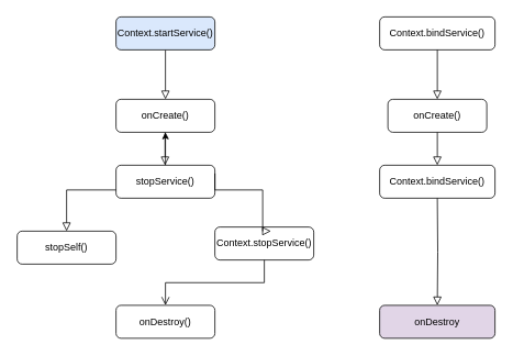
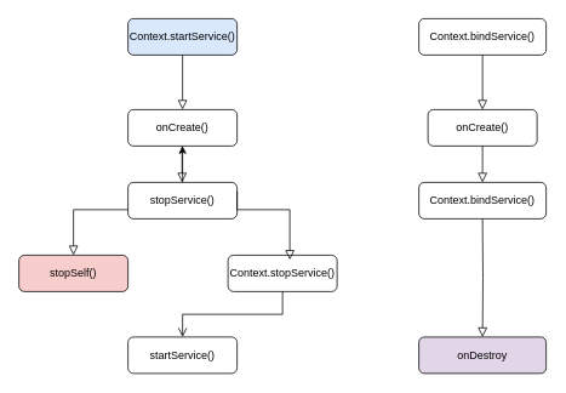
  <mxCell id="0" />
  <mxCell id="1" parent="0" />
  <mxCell id="2" value="" style="rounded=0;html=1;jettySize=auto;orthogonalLoop=1;fontSize=11;endArrow=block;endFill=0;endSize=8;strokeWidth=1;shadow=0;labelBackgroundColor=none;edgeStyle=orthogonalEdgeStyle;entryX=0.5;entryY=0;entryDx=0;entryDy=0;" parent="1" source="3" target="7" edge="1"><mxGeometry relative="1" as="geometry"><mxPoint x="200" y="110" as="targetPoint" /></mxGeometry></mxCell>
  <mxCell id="3" value="Context.startService()" style="rounded=1;whiteSpace=wrap;html=1;fontSize=12;glass=0;strokeWidth=1;shadow=0;fillColor=#dae8fc;" parent="1" vertex="1"><mxGeometry x="140" y="20" width="120" height="40" as="geometry" /></mxCell>
  <mxCell id="4" value="" style="edgeStyle=orthogonalEdgeStyle;rounded=0;orthogonalLoop=1;jettySize=auto;html=1;" edge="1" parent="1" source="5" target="7"><mxGeometry relative="1" as="geometry" /></mxCell>
  <mxCell id="5" value="stopService()" style="rounded=1;whiteSpace=wrap;html=1;fontSize=12;glass=0;strokeWidth=1;shadow=0;" parent="1" vertex="1"><mxGeometry x="140" y="200" width="120" height="40" as="geometry" /></mxCell>
  <mxCell id="6" value="" style="rounded=0;html=1;jettySize=auto;orthogonalLoop=1;fontSize=11;endArrow=block;endFill=0;endSize=8;strokeWidth=1;shadow=0;labelBackgroundColor=none;edgeStyle=orthogonalEdgeStyle;" edge="1" parent="1"><mxGeometry relative="1" as="geometry"><mxPoint x="199.5" y="150" as="sourcePoint" /><mxPoint x="199.5" y="200" as="targetPoint" /></mxGeometry></mxCell>
  <mxCell id="7" value="onCreate()" style="rounded=1;whiteSpace=wrap;html=1;fontSize=12;glass=0;strokeWidth=1;shadow=0;" vertex="1" parent="1"><mxGeometry x="140" y="120" width="120" height="40" as="geometry" /></mxCell>
- <mxCell id="8" value="stopSelf()" style="rounded=1;whiteSpace=wrap;html=1;fontSize=12;glass=0;strokeWidth=1;shadow=0;" vertex="1" parent="1"><mxGeometry x="20" y="280" width="120" height="40" as="geometry" /></mxCell>
- <mxCell id="9" value="Context.stopService()" style="rounded=1;whiteSpace=wrap;html=1;fontSize=12;glass=0;strokeWidth=1;shadow=0;" vertex="1" parent="1"><mxGeometry x="260" y="275" width="120" height="40" as="geometry" /></mxCell>
+ <mxCell id="8" value="stopSelf()" style="rounded=1;whiteSpace=wrap;html=1;fontSize=12;glass=0;strokeWidth=1;shadow=0;fillColor=#f8cecc;" vertex="1" parent="1"><mxGeometry x="20" y="280" width="120" height="40" as="geometry" /></mxCell>
+ <mxCell id="9" value="Context.stopService()" style="rounded=1;whiteSpace=wrap;html=1;fontSize=12;glass=0;strokeWidth=1;shadow=0;" vertex="1" parent="1"><mxGeometry x="250" y="280" width="120" height="40" as="geometry" /></mxCell>
  <mxCell id="10" value="" style="rounded=0;html=1;jettySize=auto;orthogonalLoop=1;fontSize=11;endArrow=block;endFill=0;endSize=8;strokeWidth=1;shadow=0;labelBackgroundColor=none;edgeStyle=orthogonalEdgeStyle;entryX=0.5;entryY=0;entryDx=0;entryDy=0;" edge="1" parent="1" target="8"><mxGeometry relative="1" as="geometry"><mxPoint x="140" y="230" as="sourcePoint" /><mxPoint x="100.5" y="280" as="targetPoint" /><Array as="points"><mxPoint x="80" y="230" /></Array></mxGeometry></mxCell>
  <mxCell id="11" value="" style="rounded=0;html=1;jettySize=auto;orthogonalLoop=1;fontSize=11;endArrow=block;endFill=0;endSize=8;strokeWidth=1;shadow=0;labelBackgroundColor=none;edgeStyle=orthogonalEdgeStyle;entryX=0.567;entryY=0.125;entryDx=0;entryDy=0;entryPerimeter=0;" edge="1" parent="1" target="9"><mxGeometry relative="1" as="geometry"><mxPoint x="260" y="210" as="sourcePoint" /><mxPoint x="260" y="260" as="targetPoint" /><Array as="points"><mxPoint x="260" y="230" /><mxPoint x="318" y="230" /></Array></mxGeometry></mxCell>
  <mxCell id="12" value="Context.bindService()" style="rounded=1;whiteSpace=wrap;html=1;fontSize=12;glass=0;strokeWidth=1;shadow=0;" vertex="1" parent="1"><mxGeometry x="460" y="20" width="140" height="40" as="geometry" /></mxCell>
  <mxCell id="13" value="onCreate()" style="rounded=1;whiteSpace=wrap;html=1;fontSize=12;glass=0;strokeWidth=1;shadow=0;" vertex="1" parent="1"><mxGeometry x="470" y="120" width="120" height="40" as="geometry" /></mxCell>
  <mxCell id="14" value="" style="rounded=0;html=1;jettySize=auto;orthogonalLoop=1;fontSize=11;endArrow=block;endFill=0;endSize=8;strokeWidth=1;shadow=0;labelBackgroundColor=none;edgeStyle=orthogonalEdgeStyle;entryX=0.5;entryY=0;entryDx=0;entryDy=0;exitX=0.5;exitY=1;exitDx=0;exitDy=0;" edge="1" parent="1" source="12" target="13"><mxGeometry relative="1" as="geometry"><mxPoint x="210" y="70" as="sourcePoint" /><mxPoint x="210" y="130" as="targetPoint" /></mxGeometry></mxCell>
- <mxCell id="15" value="onDestroy()" style="rounded=1;whiteSpace=wrap;html=1;fontSize=12;glass=0;strokeWidth=1;shadow=0;" vertex="1" parent="1"><mxGeometry x="140" y="370" width="120" height="40" as="geometry" /></mxCell>
+ <mxCell id="15" value="startService()" style="rounded=1;whiteSpace=wrap;html=1;fontSize=12;glass=0;strokeWidth=1;shadow=0;" vertex="1" parent="1"><mxGeometry x="140" y="370" width="120" height="40" as="geometry" /></mxCell>
  <mxCell id="16" value="" style="rounded=0;html=1;jettySize=auto;orthogonalLoop=1;fontSize=11;endArrow=open;endFill=0;endSize=8;strokeWidth=1;shadow=0;labelBackgroundColor=none;edgeStyle=orthogonalEdgeStyle;entryX=0.5;entryY=0;entryDx=0;entryDy=0;exitX=0.5;exitY=1;exitDx=0;exitDy=0;" edge="1" parent="1" source="9" target="15"><mxGeometry relative="1" as="geometry"><mxPoint x="550" y="80" as="sourcePoint" /><mxPoint x="550" y="140" as="targetPoint" /></mxGeometry></mxCell>
  <mxCell id="17" value="Context.bindService()" style="rounded=1;whiteSpace=wrap;html=1;fontSize=12;glass=0;strokeWidth=1;shadow=0;" vertex="1" parent="1"><mxGeometry x="460" y="200" width="140" height="40" as="geometry" /></mxCell>
  <mxCell id="18" value="onDestroy" style="rounded=1;whiteSpace=wrap;html=1;fontSize=12;glass=0;strokeWidth=1;shadow=0;fillColor=#e1d5e7;" vertex="1" parent="1"><mxGeometry x="460" y="370" width="140" height="40" as="geometry" /></mxCell>
  <mxCell id="19" value="" style="rounded=0;html=1;jettySize=auto;orthogonalLoop=1;fontSize=11;endArrow=block;endFill=0;endSize=8;strokeWidth=1;shadow=0;labelBackgroundColor=none;edgeStyle=orthogonalEdgeStyle;entryX=0.5;entryY=0;entryDx=0;entryDy=0;exitX=0.5;exitY=1;exitDx=0;exitDy=0;" edge="1" parent="1" source="13" target="17"><mxGeometry relative="1" as="geometry"><mxPoint x="540" y="70" as="sourcePoint" /><mxPoint x="540" y="130" as="targetPoint" /></mxGeometry></mxCell>
  <mxCell id="20" value="" style="rounded=0;html=1;jettySize=auto;orthogonalLoop=1;fontSize=11;endArrow=block;endFill=0;endSize=8;strokeWidth=1;shadow=0;labelBackgroundColor=none;edgeStyle=orthogonalEdgeStyle;entryX=0.5;entryY=0;entryDx=0;entryDy=0;" edge="1" parent="1" target="18"><mxGeometry relative="1" as="geometry"><mxPoint x="530" y="240" as="sourcePoint" /><mxPoint x="540" y="210" as="targetPoint" /></mxGeometry></mxCell>
